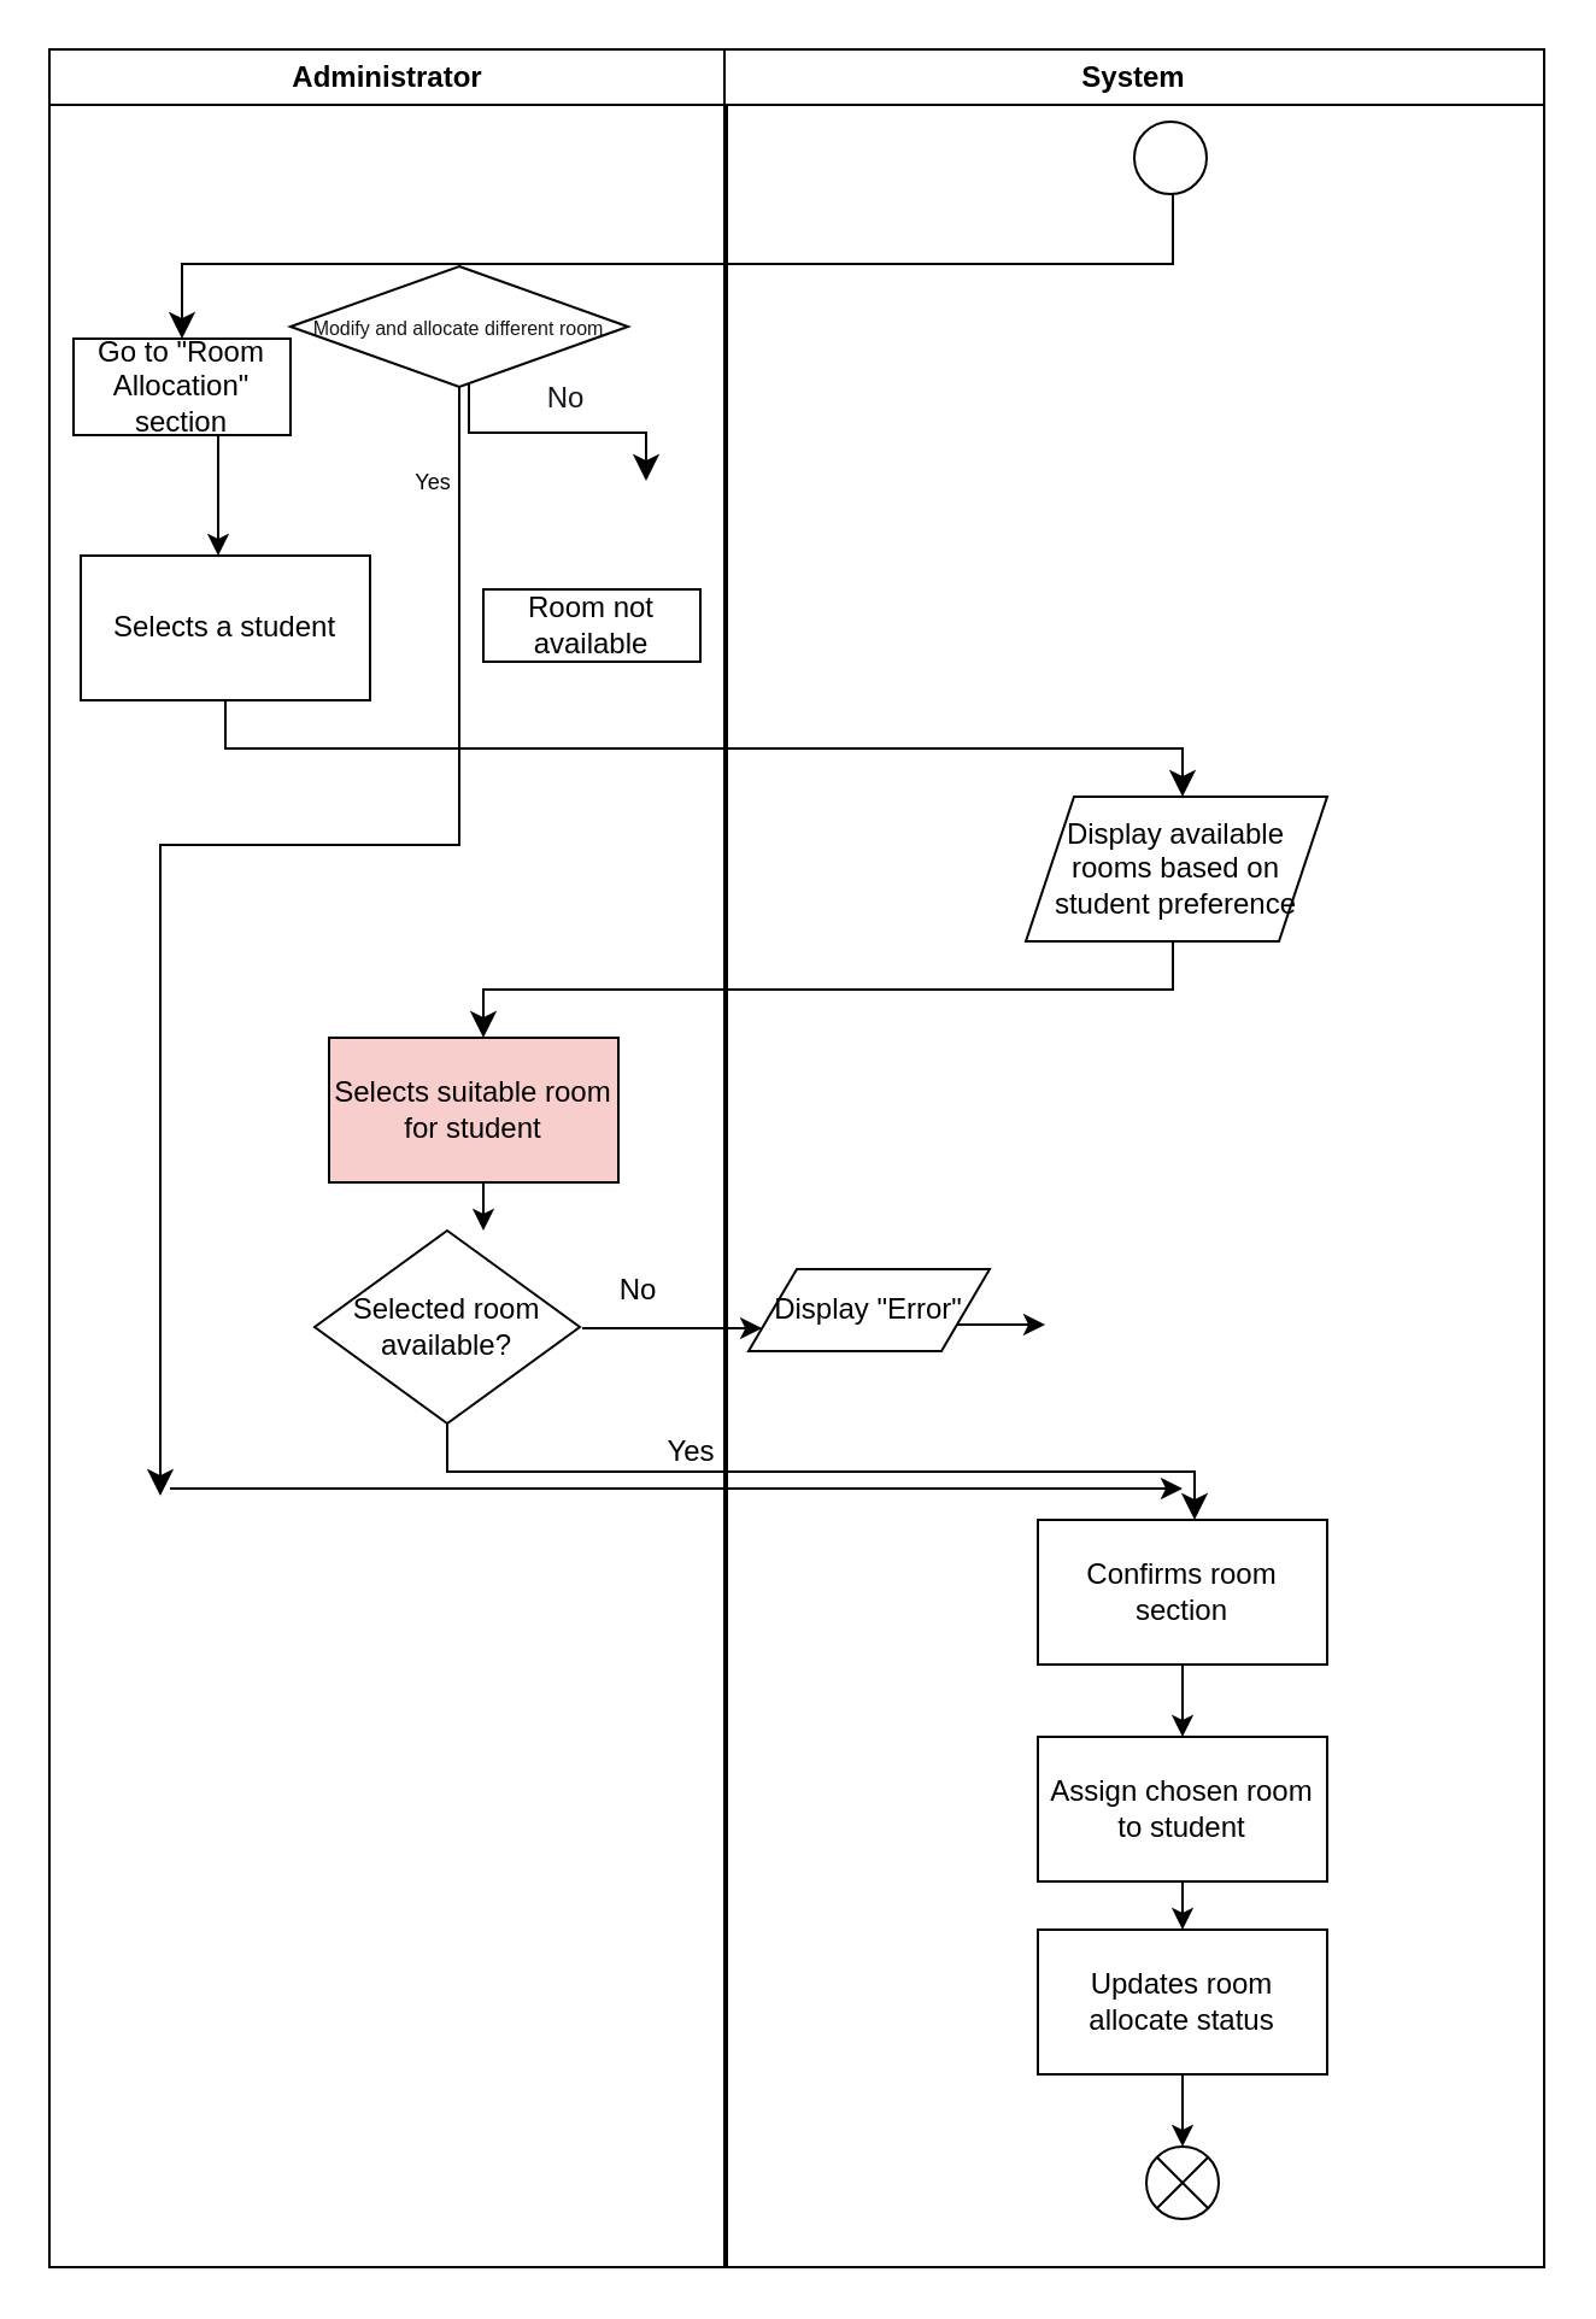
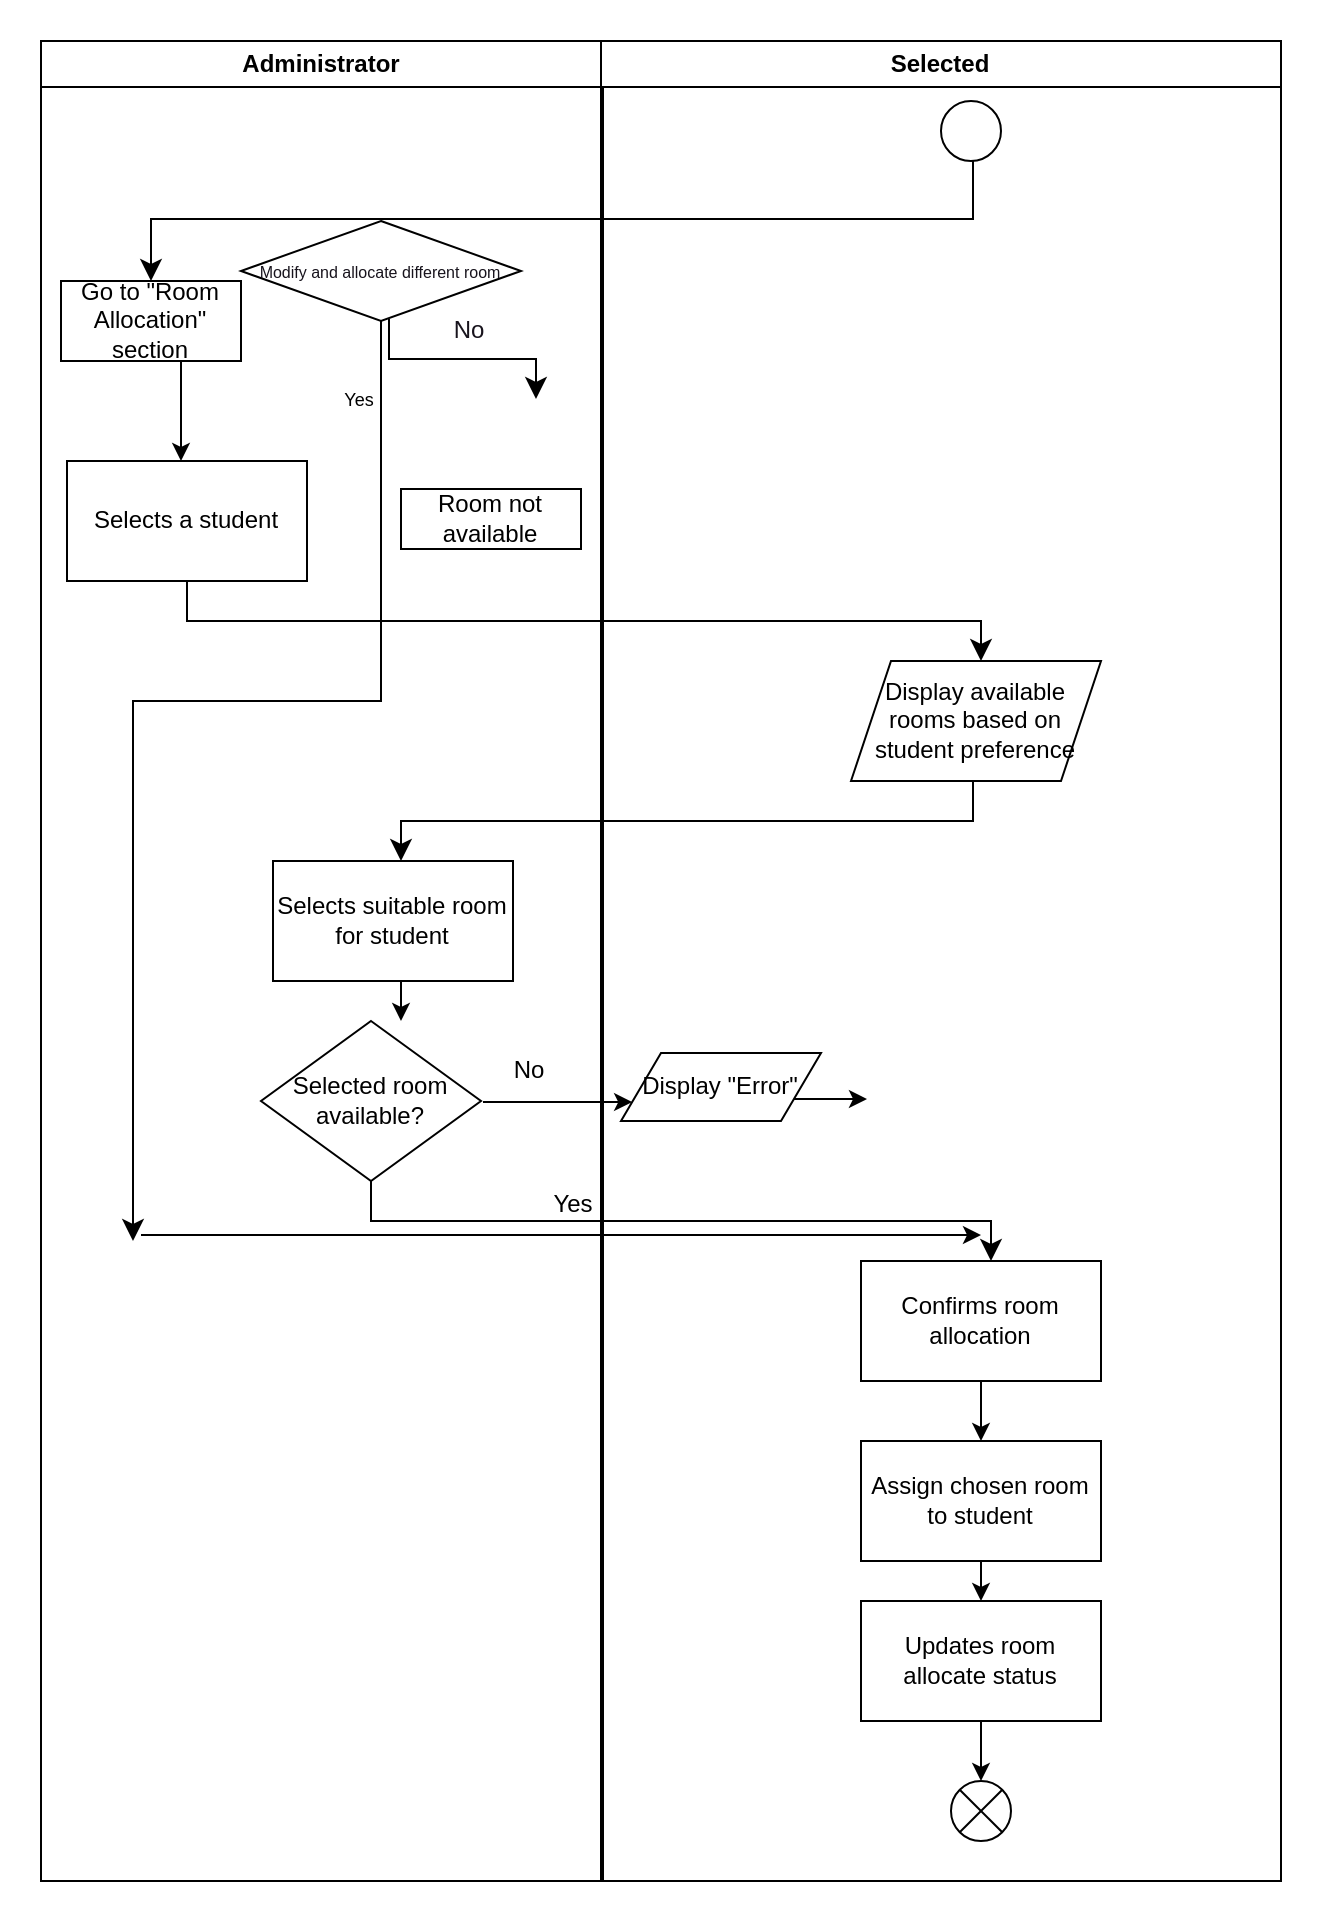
  <mxCell id="0" />
  <mxCell id="1" parent="0" />
  <mxCell id="2" value="" style="edgeStyle=elbowEdgeStyle;elbow=vertical;endArrow=classic;html=1;curved=0;rounded=0;endSize=8;startSize=8;" parent="1" target="24" edge="1"><mxGeometry width="50" height="50" relative="1" as="geometry"><mxPoint x="486" y="78" as="sourcePoint" /><mxPoint x="200" y="118" as="targetPoint" /></mxGeometry></mxCell>
  <mxCell id="3" value="" style="endArrow=classic;html=1;" parent="1" edge="1"><mxGeometry width="50" height="50" relative="1" as="geometry"><mxPoint x="90" y="180" as="sourcePoint" /><mxPoint x="90" y="230" as="targetPoint" /></mxGeometry></mxCell>
  <mxCell id="4" value="Selects a student" style="rounded=0;whiteSpace=wrap;html=1;" parent="1" vertex="1"><mxGeometry x="33" y="230" width="120" height="60" as="geometry" /></mxCell>
  <mxCell id="5" value="" style="edgeStyle=elbowEdgeStyle;elbow=vertical;endArrow=classic;html=1;curved=0;rounded=0;endSize=8;startSize=8;exitX=0.5;exitY=1;exitDx=0;exitDy=0;" parent="1" source="4" edge="1"><mxGeometry width="50" height="50" relative="1" as="geometry"><mxPoint x="200" y="290" as="sourcePoint" /><mxPoint x="490" y="330" as="targetPoint" /></mxGeometry></mxCell>
  <mxCell id="6" value="Display available rooms based on student preference" style="shape=parallelogram;perimeter=parallelogramPerimeter;whiteSpace=wrap;html=1;fixedSize=1;" parent="1" vertex="1"><mxGeometry x="425" y="330" width="125" height="60" as="geometry" /></mxCell>
  <mxCell id="7" value="" style="edgeStyle=elbowEdgeStyle;elbow=vertical;endArrow=classic;html=1;curved=0;rounded=0;endSize=8;startSize=8;" parent="1" edge="1"><mxGeometry width="50" height="50" relative="1" as="geometry"><mxPoint x="486" y="390" as="sourcePoint" /><mxPoint x="200" y="430" as="targetPoint" /></mxGeometry></mxCell>
- <mxCell id="8" value="Selects suitable room for student" style="rounded=0;whiteSpace=wrap;html=1;fillColor=#f8cecc;" parent="1" vertex="1"><mxGeometry x="136" y="430" width="120" height="60" as="geometry" /></mxCell>
+ <mxCell id="8" value="Selects suitable room for student" style="rounded=0;whiteSpace=wrap;html=1;" parent="1" vertex="1"><mxGeometry x="136" y="430" width="120" height="60" as="geometry" /></mxCell>
  <mxCell id="9" value="" style="endArrow=classic;html=1;" parent="1" edge="1"><mxGeometry width="50" height="50" relative="1" as="geometry"><mxPoint x="200" y="490" as="sourcePoint" /><mxPoint x="200" y="510" as="targetPoint" /></mxGeometry></mxCell>
  <mxCell id="10" value="Selected room available?" style="rhombus;whiteSpace=wrap;html=1;" parent="1" vertex="1"><mxGeometry x="130" y="510" width="110" height="80" as="geometry" /></mxCell>
  <mxCell id="11" value="Yes" style="text;html=1;align=center;verticalAlign=middle;resizable=0;points=[];autosize=1;strokeColor=none;fillColor=none;" parent="1" vertex="1"><mxGeometry x="266" y="587" width="40" height="30" as="geometry" /></mxCell>
  <mxCell id="12" value="" style="edgeStyle=elbowEdgeStyle;elbow=vertical;endArrow=classic;html=1;curved=0;rounded=0;endSize=8;startSize=8;exitX=0.5;exitY=1;exitDx=0;exitDy=0;" parent="1" edge="1" source="10"><mxGeometry width="50" height="50" relative="1" as="geometry"><mxPoint x="195" y="590" as="sourcePoint" /><mxPoint x="495" y="630" as="targetPoint" /></mxGeometry></mxCell>
- <mxCell id="13" value="Confirms room section" style="rounded=0;whiteSpace=wrap;html=1;" parent="1" vertex="1"><mxGeometry x="430" y="630" width="120" height="60" as="geometry" /></mxCell>
+ <mxCell id="13" value="Confirms room allocation" style="rounded=0;whiteSpace=wrap;html=1;" parent="1" vertex="1"><mxGeometry x="430" y="630" width="120" height="60" as="geometry" /></mxCell>
  <mxCell id="14" value="" style="endArrow=classic;html=1;" parent="1" edge="1"><mxGeometry width="50" height="50" relative="1" as="geometry"><mxPoint x="490" y="690" as="sourcePoint" /><mxPoint x="490" y="720" as="targetPoint" /></mxGeometry></mxCell>
  <mxCell id="15" value="Assign chosen room to student" style="rounded=0;whiteSpace=wrap;html=1;" parent="1" vertex="1"><mxGeometry x="430" y="720" width="120" height="60" as="geometry" /></mxCell>
  <mxCell id="16" value="" style="endArrow=classic;html=1;" parent="1" edge="1"><mxGeometry width="50" height="50" relative="1" as="geometry"><mxPoint x="490" y="780" as="sourcePoint" /><mxPoint x="490" y="800" as="targetPoint" /></mxGeometry></mxCell>
  <mxCell id="17" value="Updates room allocate status" style="rounded=0;whiteSpace=wrap;html=1;" parent="1" vertex="1"><mxGeometry x="430" y="800" width="120" height="60" as="geometry" /></mxCell>
  <mxCell id="18" value="" style="endArrow=classic;html=1;" parent="1" edge="1"><mxGeometry width="50" height="50" relative="1" as="geometry"><mxPoint x="490" y="860" as="sourcePoint" /><mxPoint x="490" y="890" as="targetPoint" /></mxGeometry></mxCell>
  <mxCell id="19" value="" style="shape=sumEllipse;perimeter=ellipsePerimeter;whiteSpace=wrap;html=1;backgroundOutline=1;" parent="1" vertex="1"><mxGeometry x="475" y="890" width="30" height="30" as="geometry" /></mxCell>
  <mxCell id="20" value="" style="endArrow=classic;html=1;entryX=0;entryY=0.75;entryDx=0;entryDy=0;" parent="1" target="33" edge="1"><mxGeometry width="50" height="50" relative="1" as="geometry"><mxPoint x="241" y="550.5" as="sourcePoint" /><mxPoint x="273" y="549.5" as="targetPoint" /></mxGeometry></mxCell>
  <mxCell id="21" value="" style="edgeStyle=elbowEdgeStyle;elbow=vertical;endArrow=classic;html=1;curved=0;rounded=0;endSize=8;startSize=8;startArrow=none;exitX=0.5;exitY=1;exitDx=0;exitDy=0;" parent="1" source="25" edge="1"><mxGeometry width="50" height="50" relative="1" as="geometry"><mxPoint x="194.5" y="160" as="sourcePoint" /><mxPoint x="66" y="620" as="targetPoint" /><Array as="points"><mxPoint x="130" y="350" /></Array></mxGeometry></mxCell>
  <mxCell id="22" value="" style="endArrow=classic;html=1;" parent="1" edge="1"><mxGeometry width="50" height="50" relative="1" as="geometry"><mxPoint x="70" y="617" as="sourcePoint" /><mxPoint x="490" y="617" as="targetPoint" /></mxGeometry></mxCell>
  <mxCell id="23" value="Administrator" style="swimlane;whiteSpace=wrap;html=1;" parent="1" vertex="1"><mxGeometry x="20" width="281" height="920" as="geometry" y="20" /></mxCell>
  <mxCell id="24" value="Go to &quot;Room Allocation&quot; section" style="rounded=0;whiteSpace=wrap;html=1;" parent="23" vertex="1"><mxGeometry x="10" y="120" width="90" height="40" as="geometry" /></mxCell>
  <mxCell id="25" value="&lt;font style=&quot;font-size: 8px;&quot; color=&quot;#18141d&quot;&gt;Modify and allocate different room&lt;/font&gt;" style="rhombus;whiteSpace=wrap;html=1;fontFamily=Helvetica;fontSize=12;fontColor=rgb(240, 240, 240);align=center;strokeColor=#000000;fillColor=#FFFFFF;" parent="23" vertex="1"><mxGeometry x="100" y="90" width="140" height="50" as="geometry" /></mxCell>
  <mxCell id="26" value="No" style="text;html=1;align=center;verticalAlign=middle;resizable=0;points=[];autosize=1;strokeColor=none;fillColor=none;fontColor=#18141D;" parent="23" vertex="1"><mxGeometry x="194" y="130" width="40" height="30" as="geometry" /></mxCell>
  <mxCell id="27" value="" style="edgeStyle=elbowEdgeStyle;elbow=vertical;endArrow=classic;html=1;curved=0;rounded=0;endSize=8;startSize=8;entryX=0.75;entryY=0;entryDx=0;entryDy=0;" parent="23" edge="1"><mxGeometry width="50" height="50" relative="1" as="geometry"><mxPoint x="174" y="139" as="sourcePoint" /><mxPoint x="247.5" y="179" as="targetPoint" /></mxGeometry></mxCell>
  <mxCell id="28" value="Room not available" style="rounded=0;whiteSpace=wrap;html=1;" parent="23" vertex="1"><mxGeometry x="180" y="224" width="90" height="30" as="geometry" /></mxCell>
  <mxCell id="29" value="No" style="text;html=1;align=center;verticalAlign=middle;resizable=0;points=[];autosize=1;strokeColor=none;fillColor=none;" parent="23" vertex="1"><mxGeometry x="224" y="500" width="40" height="30" as="geometry" /></mxCell>
- <mxCell id="30" value="System" style="swimlane;whiteSpace=wrap;html=1;" parent="1" vertex="1"><mxGeometry x="300" width="340" height="920" as="geometry" y="20" /></mxCell>
+ <mxCell id="30" value="Selected" style="swimlane;whiteSpace=wrap;html=1;" parent="1" vertex="1"><mxGeometry x="300" width="340" height="920" as="geometry" y="20" /></mxCell>
  <mxCell id="31" value="" style="ellipse;" parent="30" vertex="1"><mxGeometry x="170" y="30" width="30" height="30" as="geometry" /></mxCell>
  <mxCell id="32" value="" style="endArrow=classic;html=1;" parent="30" edge="1"><mxGeometry width="50" height="50" relative="1" as="geometry"><mxPoint x="93" y="529" as="sourcePoint" /><mxPoint x="133" y="529" as="targetPoint" /></mxGeometry></mxCell>
  <mxCell id="33" value="Display &quot;Error&quot;" style="shape=parallelogram;perimeter=parallelogramPerimeter;whiteSpace=wrap;html=1;fixedSize=1;" parent="30" vertex="1"><mxGeometry x="10" y="506" width="100" height="34" as="geometry" /></mxCell>
  <mxCell id="34" value="&lt;font style=&quot;font-size: 9px;&quot;&gt;Yes&lt;/font&gt;" style="text;html=1;align=center;verticalAlign=middle;resizable=0;points=[];autosize=1;strokeColor=none;fillColor=none;fontSize=6;" parent="1" vertex="1"><mxGeometry x="159" y="190" width="40" height="20" as="geometry" /></mxCell>
